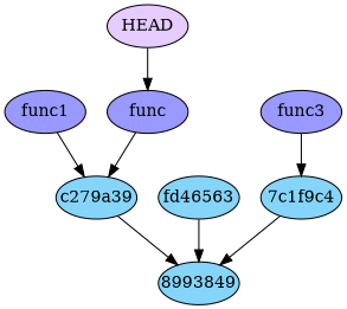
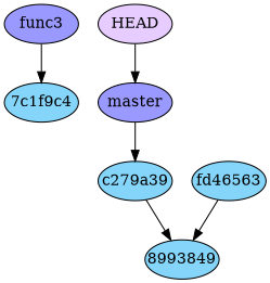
  digraph {
    node [fillcolor="#85d5fa" fixedsize=true style=filled]
    n1 [label="7c1f9c4" width=0.95]
    n2 [label=8993849 width=0.95]
    n3 [label=c279a39 width=0.95]
    n4 [label=fd46563 width=0.95]
-   n5 [fillcolor="#9999ff" label=func1 width=0.95]
    n6 [fillcolor="#9999ff" label=func3 width=0.95]
-   n7 [fillcolor="#9999ff" label=func width=0.95]
+   n7 [fillcolor="#9999ff" label=master width=0.95]
    n8 [fillcolor="#e6ccff" label=HEAD width=0.95]
-   n1 -> n2
    n3 -> n2
    n4 -> n2
-   n5 -> n3
    n6 -> n1
    n7 -> n3
    n8 -> n7
  }
